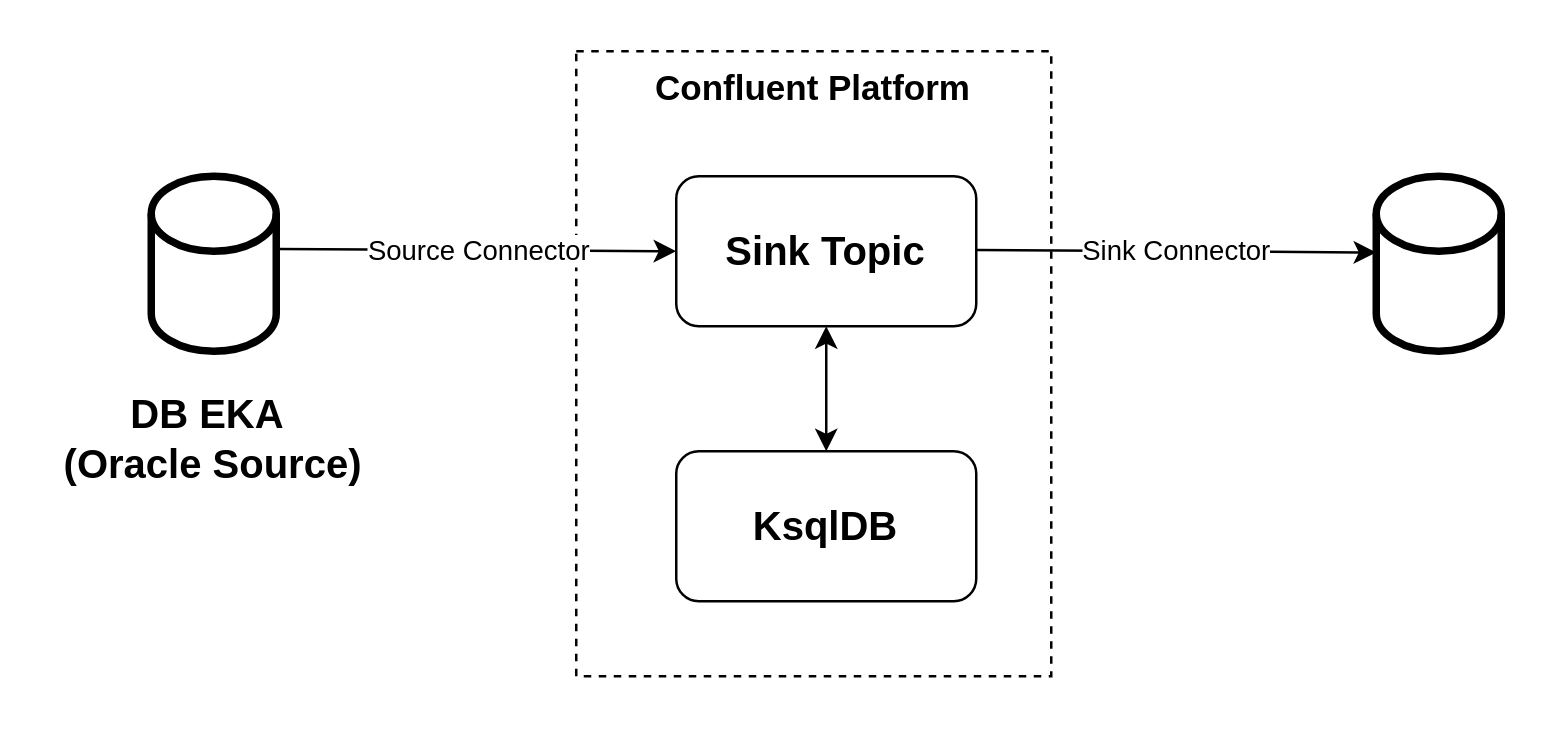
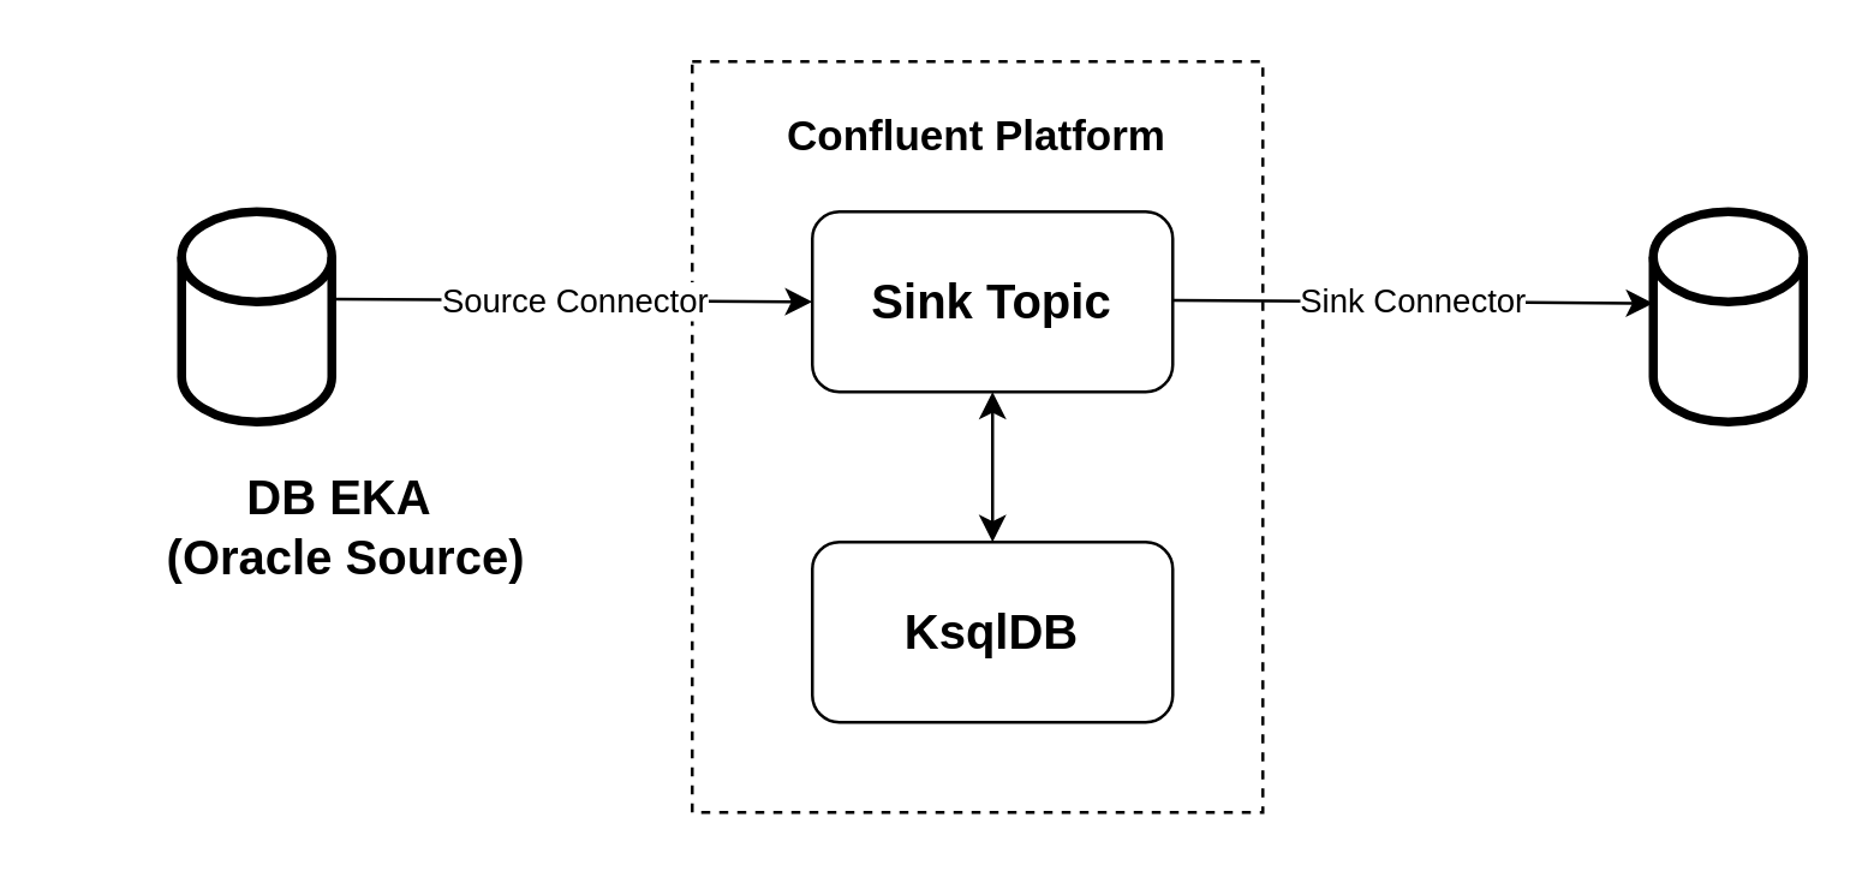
  <mxCell id="0" />
  <mxCell id="1" parent="0" />
  <mxCell id="2" value="" style="shape=cylinder3;whiteSpace=wrap;html=1;boundedLbl=1;backgroundOutline=1;size=15;strokeWidth=3;" vertex="1" parent="1"><mxGeometry x="60" y="70" width="50" height="70" as="geometry" /></mxCell>
  <mxCell id="3" value="" style="shape=cylinder3;whiteSpace=wrap;html=1;boundedLbl=1;backgroundOutline=1;size=15;strokeWidth=3;" vertex="1" parent="1"><mxGeometry x="550" y="70" width="50" height="70" as="geometry" /></mxCell>
  <mxCell id="4" value="" style="rounded=0;whiteSpace=wrap;html=1;dashed=1;" vertex="1" parent="1"><mxGeometry x="230" y="20" width="190" height="250" as="geometry" /></mxCell>
  <mxCell id="5" value="" style="rounded=1;whiteSpace=wrap;html=1;" vertex="1" parent="1"><mxGeometry x="270" y="70" width="120" height="60" as="geometry" /></mxCell>
  <mxCell id="6" value="" style="rounded=1;whiteSpace=wrap;html=1;" vertex="1" parent="1"><mxGeometry x="270" y="180" width="120" height="60" as="geometry" /></mxCell>
  <mxCell id="7" value="&lt;font style=&quot;font-size: 16px;&quot;&gt;&lt;b&gt;Sink Topic&lt;/b&gt;&lt;/font&gt;" style="text;html=1;align=center;verticalAlign=middle;whiteSpace=wrap;rounded=0;" vertex="1" parent="1"><mxGeometry x="275" y="85" width="110" height="30" as="geometry" /></mxCell>
  <mxCell id="8" value="&lt;span style=&quot;font-size: 16px;&quot;&gt;&lt;b&gt;KsqlDB&lt;/b&gt;&lt;/span&gt;" style="text;html=1;align=center;verticalAlign=middle;whiteSpace=wrap;rounded=0;" vertex="1" parent="1"><mxGeometry x="275" y="195" width="110" height="30" as="geometry" /></mxCell>
- <mxCell id="9" value="&lt;span style=&quot;font-size: 16px;&quot;&gt;&lt;b&gt;DB EKA&amp;nbsp;&lt;/b&gt;&lt;/span&gt;&lt;div&gt;&lt;span style=&quot;font-size: 16px;&quot;&gt;&lt;b&gt;(Oracle Source)&lt;/b&gt;&lt;/span&gt;&lt;/div&gt;" style="text;html=1;align=center;verticalAlign=middle;whiteSpace=wrap;rounded=0;" vertex="1" parent="1"><mxGeometry x="20" y="150" width="130" height="50" as="geometry" /></mxCell>
+ <mxCell id="9" value="&lt;span style=&quot;font-size: 16px;&quot;&gt;&lt;b&gt;DB EKA&amp;nbsp;&lt;/b&gt;&lt;/span&gt;&lt;div&gt;&lt;span style=&quot;font-size: 16px;&quot;&gt;&lt;b&gt;(Oracle Source)&lt;/b&gt;&lt;/span&gt;&lt;/div&gt;" style="text;html=1;align=center;verticalAlign=middle;whiteSpace=wrap;rounded=0;" vertex="1" parent="1"><mxGeometry x="50" y="150" width="130" height="50" as="geometry" /></mxCell>
  <mxCell id="10" value="" style="endArrow=classic;html=1;rounded=0;entryX=0;entryY=0.5;entryDx=0;entryDy=0;exitX=1.009;exitY=0.416;exitDx=0;exitDy=0;exitPerimeter=0;" edge="1" parent="1" source="2" target="5"><mxGeometry relative="1" as="geometry"><mxPoint x="110" y="105" as="sourcePoint" /><mxPoint x="370" y="180" as="targetPoint" /></mxGeometry></mxCell>
  <mxCell id="11" value="Source Connector" style="edgeLabel;resizable=0;html=1;;align=center;verticalAlign=middle;" connectable="0" vertex="1" parent="10"><mxGeometry relative="1" as="geometry" /></mxCell>
  <mxCell id="12" value="" style="endArrow=classic;html=1;rounded=0;entryX=0;entryY=0.5;entryDx=0;entryDy=0;exitX=1.009;exitY=0.416;exitDx=0;exitDy=0;exitPerimeter=0;" edge="1" parent="1"><mxGeometry relative="1" as="geometry"><mxPoint x="390" y="99.5" as="sourcePoint" /><mxPoint x="550" y="100.5" as="targetPoint" /></mxGeometry></mxCell>
  <mxCell id="13" value="Sink Connector" style="edgeLabel;resizable=0;html=1;;align=center;verticalAlign=middle;" connectable="0" vertex="1" parent="12"><mxGeometry relative="1" as="geometry" /></mxCell>
  <mxCell id="14" value="" style="endArrow=classic;startArrow=classic;html=1;rounded=0;exitX=0.5;exitY=0;exitDx=0;exitDy=0;entryX=0.5;entryY=1;entryDx=0;entryDy=0;" edge="1" parent="1" source="6" target="5"><mxGeometry width="50" height="50" relative="1" as="geometry"><mxPoint x="370" y="150" as="sourcePoint" /><mxPoint x="420" y="100" as="targetPoint" /></mxGeometry></mxCell>
- <mxCell id="15" value="&lt;font style=&quot;font-size: 14px;&quot;&gt;&lt;b&gt;Confluent Platform&lt;/b&gt;&lt;/font&gt;" style="text;html=1;align=center;verticalAlign=middle;whiteSpace=wrap;rounded=0;" vertex="1" parent="1"><mxGeometry x="240" y="20" width="170" height="30" as="geometry" /></mxCell>
+ <mxCell id="15" value="&lt;font style=&quot;font-size: 14px;&quot;&gt;&lt;b&gt;Confluent Platform&lt;/b&gt;&lt;/font&gt;" style="text;html=1;align=center;verticalAlign=middle;whiteSpace=wrap;rounded=0;" vertex="1" parent="1"><mxGeometry x="240" y="30" width="170" height="30" as="geometry" /></mxCell>
